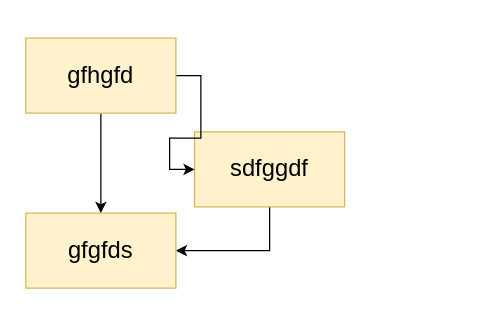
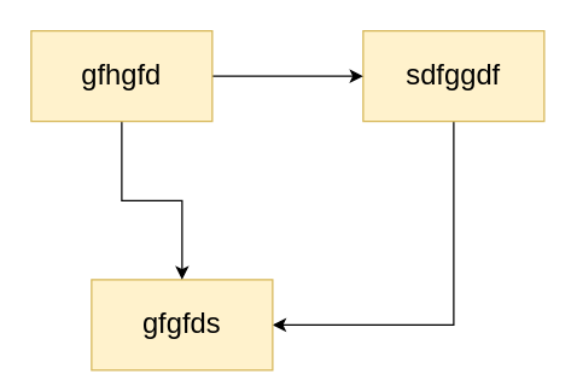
  <mxCell id="0" />
  <mxCell id="1" parent="0" />
  <mxCell id="2" style="edgeStyle=orthogonalEdgeStyle;rounded=0;orthogonalLoop=1;jettySize=auto;html=1;exitX=0.5;exitY=1;exitDx=0;exitDy=0;entryX=1;entryY=0.5;entryDx=0;entryDy=0;" edge="1" parent="1" source="3" target="4"><mxGeometry relative="1" as="geometry" /></mxCell>
- <mxCell id="3" value="sdfggdf" style="rounded=0;whiteSpace=wrap;html=1;fillColor=#fff2cc;strokeColor=#d6b656;fontSize=19;" vertex="1" parent="1"><mxGeometry x="155" y="105" width="120" height="60" as="geometry" /></mxCell>
- <mxCell id="4" value="gfgfds" style="rounded=0;whiteSpace=wrap;html=1;fillColor=#fff2cc;strokeColor=#d6b656;fontSize=19;" vertex="1" parent="1"><mxGeometry x="20" y="170" width="120" height="60" as="geometry" /></mxCell>
+ <mxCell id="3" value="sdfggdf" style="rounded=0;whiteSpace=wrap;html=1;fillColor=#fff2cc;strokeColor=#d6b656;fontSize=19;" vertex="1" parent="1"><mxGeometry x="240" y="20" width="120" height="60" as="geometry" /></mxCell>
+ <mxCell id="4" value="gfgfds" style="rounded=0;whiteSpace=wrap;html=1;fillColor=#fff2cc;strokeColor=#d6b656;fontSize=19;" vertex="1" parent="1"><mxGeometry x="60" y="185" width="120" height="60" as="geometry" /></mxCell>
  <mxCell id="5" style="edgeStyle=orthogonalEdgeStyle;rounded=0;orthogonalLoop=1;jettySize=auto;html=1;exitX=1;exitY=0.5;exitDx=0;exitDy=0;entryX=0;entryY=0.5;entryDx=0;entryDy=0;" edge="1" parent="1" source="7" target="3"><mxGeometry relative="1" as="geometry" /></mxCell>
  <mxCell id="6" style="edgeStyle=orthogonalEdgeStyle;rounded=0;orthogonalLoop=1;jettySize=auto;html=1;exitX=0.5;exitY=1;exitDx=0;exitDy=0;entryX=0.5;entryY=0;entryDx=0;entryDy=0;" edge="1" parent="1" source="7" target="4"><mxGeometry relative="1" as="geometry" /></mxCell>
- <mxCell id="7" value="gfhgfd" style="rounded=0;whiteSpace=wrap;html=1;fillColor=#fff2cc;strokeColor=#d6b656;fontSize=19;" vertex="1" parent="1"><mxGeometry x="20" y="30" width="120" height="60" as="geometry" /></mxCell>
+ <mxCell id="7" value="gfhgfd" style="rounded=0;whiteSpace=wrap;html=1;fillColor=#fff2cc;strokeColor=#d6b656;fontSize=19;" vertex="1" parent="1"><mxGeometry x="20" y="20" width="120" height="60" as="geometry" /></mxCell>
